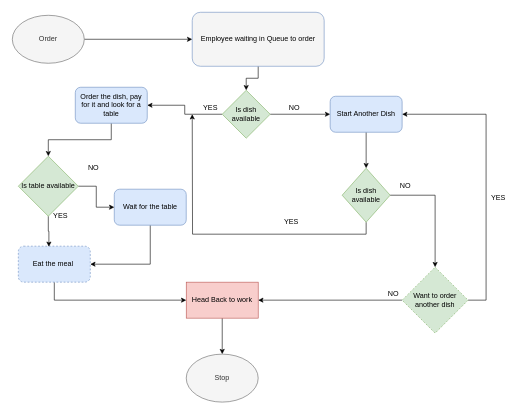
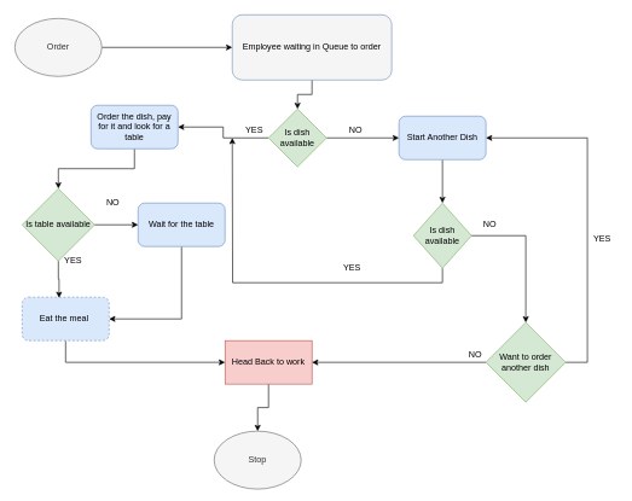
  <mxCell id="0" />
  <mxCell id="1" parent="0" />
  <mxCell id="2" style="edgeStyle=orthogonalEdgeStyle;rounded=0;orthogonalLoop=1;jettySize=auto;html=1;entryX=0;entryY=0.5;entryDx=0;entryDy=0;" edge="1" parent="1" source="3" target="5"><mxGeometry relative="1" as="geometry" /></mxCell>
  <mxCell id="3" value="Order" style="ellipse;whiteSpace=wrap;html=1;fillColor=#f5f5f5;strokeColor=#666666;fontColor=#333333;" vertex="1" parent="1"><mxGeometry x="20" y="25" width="120" height="80" as="geometry" /></mxCell>
  <mxCell id="4" value="" style="edgeStyle=orthogonalEdgeStyle;rounded=0;orthogonalLoop=1;jettySize=auto;html=1;" edge="1" parent="1" source="5" target="8"><mxGeometry relative="1" as="geometry" /></mxCell>
  <mxCell id="5" value="Employee waiting in Queue to order" style="rounded=1;whiteSpace=wrap;html=1;fillColor=#f5f5f5;strokeColor=#6c8ebf;" vertex="1" parent="1"><mxGeometry x="320" y="20" width="220" height="90" as="geometry" /></mxCell>
  <mxCell id="6" style="edgeStyle=orthogonalEdgeStyle;rounded=0;orthogonalLoop=1;jettySize=auto;html=1;entryX=0;entryY=0.5;entryDx=0;entryDy=0;" edge="1" parent="1" source="8" target="12"><mxGeometry relative="1" as="geometry" /></mxCell>
  <mxCell id="7" style="edgeStyle=orthogonalEdgeStyle;rounded=0;orthogonalLoop=1;jettySize=auto;html=1;entryX=1;entryY=0.5;entryDx=0;entryDy=0;" edge="1" parent="1" source="8" target="10"><mxGeometry relative="1" as="geometry" /></mxCell>
  <mxCell id="8" value="Is dish available" style="rhombus;whiteSpace=wrap;html=1;fillColor=#d5e8d4;strokeColor=#82b366;" vertex="1" parent="1"><mxGeometry x="370" y="150" width="80" height="80" as="geometry" /></mxCell>
  <mxCell id="9" style="edgeStyle=orthogonalEdgeStyle;rounded=0;orthogonalLoop=1;jettySize=auto;html=1;entryX=0.5;entryY=0;entryDx=0;entryDy=0;" edge="1" parent="1" source="10" target="24"><mxGeometry relative="1" as="geometry" /></mxCell>
  <mxCell id="10" value="Order the dish, pay for it and look for a table" style="rounded=1;whiteSpace=wrap;html=1;fillColor=#dae8fc;strokeColor=#6c8ebf;" vertex="1" parent="1"><mxGeometry x="125" y="145" width="120" height="60" as="geometry" /></mxCell>
  <mxCell id="11" style="edgeStyle=orthogonalEdgeStyle;rounded=0;orthogonalLoop=1;jettySize=auto;html=1;entryX=0.5;entryY=0;entryDx=0;entryDy=0;" edge="1" parent="1" source="12" target="21"><mxGeometry relative="1" as="geometry" /></mxCell>
  <mxCell id="12" value="Start Another Dish" style="rounded=1;whiteSpace=wrap;html=1;fillColor=#dae8fc;strokeColor=#6c8ebf;" vertex="1" parent="1"><mxGeometry x="550" y="160" width="120" height="60" as="geometry" /></mxCell>
  <mxCell id="13" style="edgeStyle=orthogonalEdgeStyle;rounded=0;orthogonalLoop=1;jettySize=auto;html=1;entryX=0.5;entryY=0;entryDx=0;entryDy=0;" edge="1" parent="1" source="14" target="25"><mxGeometry relative="1" as="geometry" /></mxCell>
  <mxCell id="14" value="Head Back to work" style="whiteSpace=wrap;html=1;fillColor=#f8cecc;strokeColor=#b85450;rounded=0;" vertex="1" parent="1"><mxGeometry x="310" y="470" width="120" height="60" as="geometry" /></mxCell>
  <mxCell id="15" style="edgeStyle=orthogonalEdgeStyle;rounded=0;orthogonalLoop=1;jettySize=auto;html=1;exitX=0.5;exitY=1;exitDx=0;exitDy=0;entryX=0;entryY=0.5;entryDx=0;entryDy=0;" edge="1" parent="1" source="16" target="14"><mxGeometry relative="1" as="geometry" /></mxCell>
  <mxCell id="16" value="Eat the meal&amp;nbsp;" style="rounded=1;whiteSpace=wrap;html=1;fillColor=#dae8fc;strokeColor=#6c8ebf;dashed=1;" vertex="1" parent="1"><mxGeometry x="30" y="410" width="120" height="60" as="geometry" /></mxCell>
  <mxCell id="17" style="edgeStyle=orthogonalEdgeStyle;rounded=0;orthogonalLoop=1;jettySize=auto;html=1;exitX=0.5;exitY=1;exitDx=0;exitDy=0;entryX=1;entryY=0.5;entryDx=0;entryDy=0;" edge="1" parent="1" source="18" target="16"><mxGeometry relative="1" as="geometry" /></mxCell>
- <mxCell id="18" value="Wait for the table" style="rounded=1;whiteSpace=wrap;html=1;fillColor=#dae8fc;strokeColor=#6c8ebf;" vertex="1" parent="1"><mxGeometry x="190" y="315" width="120" height="60" as="geometry" /></mxCell>
+ <mxCell id="18" value="Wait for the table" style="rounded=1;whiteSpace=wrap;html=1;fillColor=#dae8fc;strokeColor=#6c8ebf;" vertex="1" parent="1"><mxGeometry x="190" y="280" width="120" height="60" as="geometry" /></mxCell>
  <mxCell id="19" style="edgeStyle=orthogonalEdgeStyle;rounded=0;orthogonalLoop=1;jettySize=auto;html=1;exitX=0.5;exitY=1;exitDx=0;exitDy=0;" edge="1" parent="1" source="21"><mxGeometry relative="1" as="geometry"><mxPoint x="320" y="190" as="targetPoint" /></mxGeometry></mxCell>
  <mxCell id="20" style="edgeStyle=orthogonalEdgeStyle;rounded=0;orthogonalLoop=1;jettySize=auto;html=1;entryX=0.5;entryY=0;entryDx=0;entryDy=0;" edge="1" parent="1" source="21" target="34"><mxGeometry relative="1" as="geometry" /></mxCell>
  <mxCell id="21" value="Is dish available" style="rhombus;whiteSpace=wrap;html=1;fillColor=#d5e8d4;strokeColor=#82b366;" vertex="1" parent="1"><mxGeometry x="570" y="280" width="80" height="90" as="geometry" /></mxCell>
  <mxCell id="22" style="edgeStyle=orthogonalEdgeStyle;rounded=0;orthogonalLoop=1;jettySize=auto;html=1;entryX=0;entryY=0.5;entryDx=0;entryDy=0;" edge="1" parent="1" source="24" target="18"><mxGeometry relative="1" as="geometry" /></mxCell>
  <mxCell id="23" style="edgeStyle=orthogonalEdgeStyle;rounded=0;orthogonalLoop=1;jettySize=auto;html=1;exitX=0.5;exitY=1;exitDx=0;exitDy=0;entryX=0.425;entryY=0.017;entryDx=0;entryDy=0;entryPerimeter=0;" edge="1" parent="1" source="24" target="16"><mxGeometry relative="1" as="geometry" /></mxCell>
  <mxCell id="24" value="Is table available" style="rhombus;whiteSpace=wrap;html=1;fillColor=#d5e8d4;strokeColor=#82b366;" vertex="1" parent="1"><mxGeometry x="30" y="260" width="100" height="100" as="geometry" /></mxCell>
- <mxCell id="25" value="Stop" style="ellipse;whiteSpace=wrap;html=1;fillColor=#f5f5f5;strokeColor=#666666;fontColor=#333333;" vertex="1" parent="1"><mxGeometry x="310" y="590" width="120" height="80" as="geometry" /></mxCell>
+ <mxCell id="25" value="Stop" style="ellipse;whiteSpace=wrap;html=1;fillColor=#f5f5f5;strokeColor=#666666;fontColor=#333333;" vertex="1" parent="1"><mxGeometry x="295" y="595" width="120" height="80" as="geometry" /></mxCell>
  <mxCell id="26" value="YES" style="text;html=1;align=center;verticalAlign=middle;resizable=0;points=[];autosize=1;strokeColor=none;" vertex="1" parent="1"><mxGeometry x="330" y="170" width="40" height="20" as="geometry" /></mxCell>
  <mxCell id="27" value="NO" style="text;html=1;align=center;verticalAlign=middle;resizable=0;points=[];autosize=1;strokeColor=none;" vertex="1" parent="1"><mxGeometry x="475" y="170" width="30" height="20" as="geometry" /></mxCell>
  <mxCell id="28" value="NO" style="text;html=1;align=center;verticalAlign=middle;resizable=0;points=[];autosize=1;strokeColor=none;" vertex="1" parent="1"><mxGeometry x="660" y="300" width="30" height="20" as="geometry" /></mxCell>
  <mxCell id="29" value="YES" style="text;html=1;align=center;verticalAlign=middle;resizable=0;points=[];autosize=1;strokeColor=none;" vertex="1" parent="1"><mxGeometry x="465" y="360" width="40" height="20" as="geometry" /></mxCell>
  <mxCell id="30" value="YES" style="text;html=1;align=center;verticalAlign=middle;resizable=0;points=[];autosize=1;strokeColor=none;" vertex="1" parent="1"><mxGeometry x="80" y="350" width="40" height="20" as="geometry" /></mxCell>
  <mxCell id="31" value="NO" style="text;html=1;align=center;verticalAlign=middle;resizable=0;points=[];autosize=1;strokeColor=none;" vertex="1" parent="1"><mxGeometry x="140" y="270" width="30" height="20" as="geometry" /></mxCell>
  <mxCell id="32" style="edgeStyle=orthogonalEdgeStyle;rounded=0;orthogonalLoop=1;jettySize=auto;html=1;entryX=1;entryY=0.5;entryDx=0;entryDy=0;" edge="1" parent="1" source="34" target="14"><mxGeometry relative="1" as="geometry" /></mxCell>
  <mxCell id="33" style="edgeStyle=orthogonalEdgeStyle;rounded=0;orthogonalLoop=1;jettySize=auto;html=1;entryX=1;entryY=0.5;entryDx=0;entryDy=0;" edge="1" parent="1" source="34" target="12"><mxGeometry relative="1" as="geometry"><Array as="points"><mxPoint x="810" y="500" /><mxPoint x="810" y="190" /></Array></mxGeometry></mxCell>
- <mxCell id="34" value="Want to order another dish" style="rhombus;whiteSpace=wrap;html=1;fillColor=#d5e8d4;strokeColor=#82b366;dashed=1;" vertex="1" parent="1"><mxGeometry x="670" y="445" width="110" height="110" as="geometry" /></mxCell>
+ <mxCell id="34" value="Want to order another dish" style="rhombus;whiteSpace=wrap;html=1;fillColor=#d5e8d4;strokeColor=#82b366;" vertex="1" parent="1"><mxGeometry x="670" y="445" width="110" height="110" as="geometry" /></mxCell>
  <mxCell id="35" value="YES" style="text;html=1;align=center;verticalAlign=middle;resizable=0;points=[];autosize=1;strokeColor=none;" vertex="1" parent="1"><mxGeometry x="810" y="320" width="40" height="20" as="geometry" /></mxCell>
  <mxCell id="36" value="NO" style="text;html=1;align=center;verticalAlign=middle;resizable=0;points=[];autosize=1;strokeColor=none;" vertex="1" parent="1"><mxGeometry x="640" y="480" width="30" height="20" as="geometry" /></mxCell>
